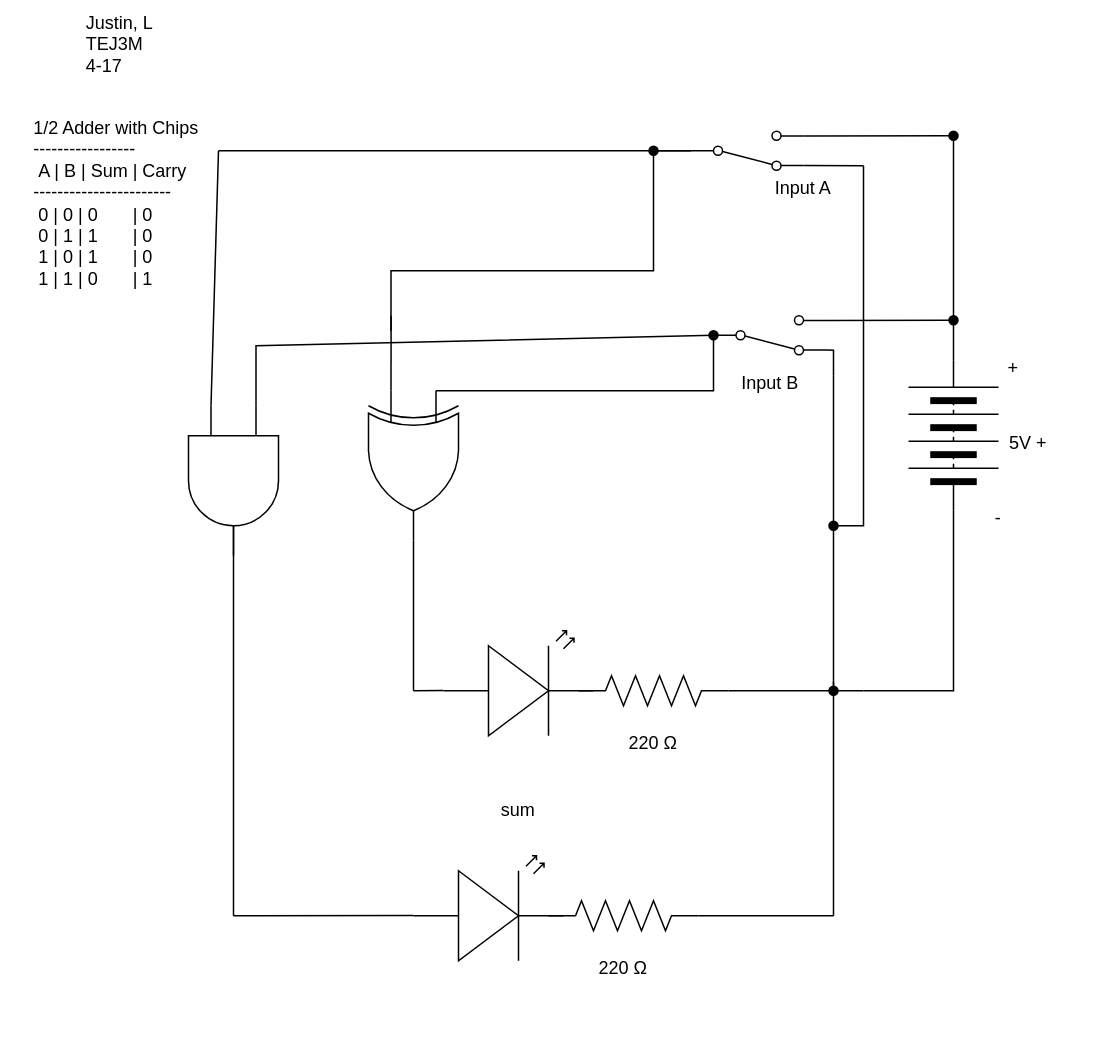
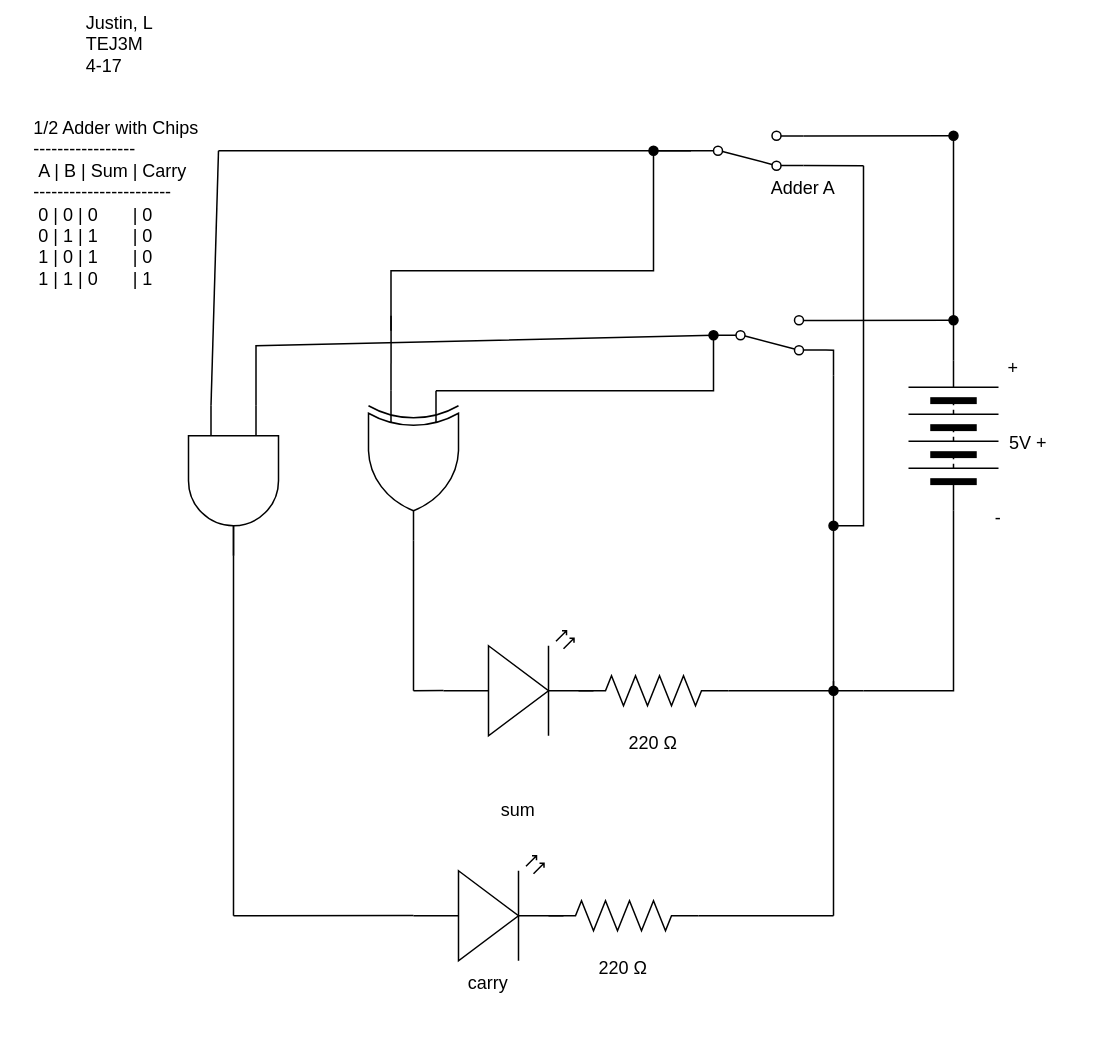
  <mxCell id="0" />
  <mxCell id="1" parent="0" />
  <mxCell id="2" style="edgeStyle=none;html=1;exitX=0;exitY=0.25;exitDx=0;exitDy=0;exitPerimeter=0;entryX=0;entryY=0.5;entryDx=0;entryDy=0;endArrow=oval;endFill=1;rounded=0;startArrow=none;startFill=0;" parent="1" target="6" edge="1"><mxGeometry relative="1" as="geometry"><Array as="points"><mxPoint x="475" y="260" /></Array><mxPoint x="290" y="260" as="sourcePoint" /></mxGeometry></mxCell>
  <mxCell id="3" style="edgeStyle=none;rounded=0;html=1;endArrow=oval;endFill=1;startArrow=none;startFill=0;" parent="1" edge="1"><mxGeometry relative="1" as="geometry"><mxPoint x="555" y="460" as="targetPoint" /><mxPoint x="555" y="250" as="sourcePoint" /><Array as="points"><mxPoint x="555" y="270" /></Array></mxGeometry></mxCell>
  <mxCell id="4" style="edgeStyle=none;html=1;exitX=1;exitY=0.12;exitDx=0;exitDy=0;endArrow=oval;endFill=1;startArrow=none;startFill=0;" parent="1" source="6" edge="1"><mxGeometry relative="1" as="geometry"><mxPoint x="635" y="213" as="targetPoint" /></mxGeometry></mxCell>
  <mxCell id="5" style="edgeStyle=none;rounded=0;jumpStyle=none;html=1;exitX=1;exitY=0.88;exitDx=0;exitDy=0;strokeColor=default;strokeWidth=1;startArrow=none;startFill=0;endArrow=none;endFill=0;endSize=6;" parent="1" source="6" edge="1"><mxGeometry relative="1" as="geometry"><mxPoint x="555" y="246.884" as="targetPoint" /><Array as="points"><mxPoint x="555" y="233" /><mxPoint x="555" y="250" /></Array></mxGeometry></mxCell>
  <mxCell id="6" value="" style="shape=mxgraph.electrical.electro-mechanical.twoWaySwitch;aspect=fixed;elSwitchState=2;flipV=1;" parent="1" vertex="1"><mxGeometry x="475" y="210" width="75" height="26" as="geometry" /></mxCell>
  <mxCell id="7" style="edgeStyle=none;html=1;exitX=0;exitY=0.57;exitDx=0;exitDy=0;exitPerimeter=0;endArrow=none;endFill=0;entryX=1;entryY=0.5;entryDx=0;entryDy=0;entryPerimeter=0;" parent="1" source="8" edge="1"><mxGeometry relative="1" as="geometry"><mxPoint x="275" y="460" as="targetPoint" /></mxGeometry></mxCell>
  <mxCell id="8" value="" style="verticalLabelPosition=bottom;shadow=0;dashed=0;align=center;html=1;verticalAlign=top;shape=mxgraph.electrical.opto_electronics.led_2;pointerEvents=1;" parent="1" vertex="1"><mxGeometry x="295" y="420" width="100" height="70" as="geometry" /></mxCell>
  <mxCell id="9" style="edgeStyle=none;rounded=0;html=1;startArrow=none;startFill=0;endArrow=none;endFill=0;" parent="1" source="10" edge="1"><mxGeometry relative="1" as="geometry"><mxPoint x="575" y="460" as="targetPoint" /></mxGeometry></mxCell>
  <mxCell id="10" value="" style="pointerEvents=1;verticalLabelPosition=bottom;shadow=0;dashed=0;align=center;html=1;verticalAlign=top;shape=mxgraph.electrical.resistors.resistor_2;" parent="1" vertex="1"><mxGeometry x="385" y="450" width="100" height="20" as="geometry" /></mxCell>
  <mxCell id="11" style="edgeStyle=none;rounded=0;html=1;exitX=1;exitY=0.5;exitDx=0;exitDy=0;startArrow=none;startFill=0;endArrow=none;endFill=0;" parent="1" source="13" edge="1"><mxGeometry relative="1" as="geometry"><mxPoint x="575" y="460" as="targetPoint" /><mxPoint x="585" y="370" as="sourcePoint" /><Array as="points"><mxPoint x="635" y="460" /></Array></mxGeometry></mxCell>
  <mxCell id="12" style="edgeStyle=none;html=1;exitX=0;exitY=0.5;exitDx=0;exitDy=0;endArrow=none;endFill=0;" parent="1" source="13" edge="1"><mxGeometry relative="1" as="geometry"><mxPoint x="635" y="90" as="targetPoint" /><Array as="points"><mxPoint x="635" y="220" /></Array></mxGeometry></mxCell>
  <mxCell id="13" value="" style="pointerEvents=1;verticalLabelPosition=bottom;shadow=0;dashed=0;align=center;html=1;verticalAlign=top;shape=mxgraph.electrical.miscellaneous.batteryStack;rotation=90;flipV=0;flipH=1;" parent="1" vertex="1"><mxGeometry x="585" y="260" width="100" height="60" as="geometry" /></mxCell>
  <mxCell id="14" value="1/2 Adder with Chips&lt;br&gt;-----------------&lt;br&gt;&amp;nbsp;A | B | Sum | Carry&lt;br&gt;-----------------------&lt;br&gt;&amp;nbsp;0 | 0 | 0&amp;nbsp; &amp;nbsp; &amp;nbsp; &amp;nbsp;| 0&lt;br&gt;&amp;nbsp;0 | 1 | 1&amp;nbsp; &amp;nbsp; &amp;nbsp; &amp;nbsp;| 0&lt;br&gt;&amp;nbsp;1 | 0 | 1&amp;nbsp; &amp;nbsp; &amp;nbsp; &amp;nbsp;| 0&lt;br&gt;&amp;nbsp;1 | 1 | 0&amp;nbsp; &amp;nbsp; &amp;nbsp; &amp;nbsp;| 1" style="text;strokeColor=none;align=left;fillColor=none;html=1;verticalAlign=middle;whiteSpace=wrap;rounded=0;" parent="1" vertex="1"><mxGeometry x="20" y="80" width="130" height="109" as="geometry" /></mxCell>
  <mxCell id="15" value="Justin, L&lt;br&gt;TEJ3M&lt;br&gt;4-17&lt;br&gt;&lt;span style=&quot;color: rgba(0, 0, 0, 0); font-family: monospace; font-size: 0px;&quot;&gt;%3CmxGraphModel%3E%3Croot%3E%3CmxCell%20id%3D%220%22%2F%3E%3CmxCell%20id%3D%221%22%20parent%3D%220%22%2F%3E%3CmxCell%20id%3D%222%22%20value%3D%225%20V%22%20style%3D%22text%3BstrokeColor%3Dnone%3Balign%3Dcenter%3BfillColor%3Dnone%3Bhtml%3D1%3BverticalAlign%3Dmiddle%3BwhiteSpace%3Dwrap%3Brounded%3D0%3B%22%20vertex%3D%221%22%20parent%3D%221%22%3E%3CmxGeometry%20x%3D%22550%22%20y%3D%22275%22%20width%3D%2260%22%20height%3D%2230%22%20as%3D%22geometry%22%2F%3E%3C%2FmxCell%3E%3C%2Froot%3E%3C%2FmxGraphModel%3E&lt;/span&gt;" style="text;strokeColor=none;align=left;fillColor=none;html=1;verticalAlign=middle;whiteSpace=wrap;rounded=0;" parent="1" vertex="1"><mxGeometry x="55" y="20" width="60" height="31" as="geometry" /></mxCell>
  <mxCell id="16" value="5V +" style="text;strokeColor=none;align=center;fillColor=none;html=1;verticalAlign=middle;whiteSpace=wrap;rounded=0;" parent="1" vertex="1"><mxGeometry x="655" y="280" width="60" height="30" as="geometry" /></mxCell>
  <mxCell id="17" value="220 Ω" style="text;strokeColor=none;align=center;fillColor=none;html=1;verticalAlign=middle;whiteSpace=wrap;rounded=0;labelBackgroundColor=none;" parent="1" vertex="1"><mxGeometry x="405" y="480" width="60" height="30" as="geometry" /></mxCell>
- <mxCell id="18" value="Input B" style="text;strokeColor=none;align=center;fillColor=none;html=1;verticalAlign=middle;whiteSpace=wrap;rounded=0;labelBackgroundColor=none;" parent="1" vertex="1"><mxGeometry x="482.5" y="240" width="60" height="30" as="geometry" /></mxCell>
  <mxCell id="19" value="sum" style="text;strokeColor=none;align=center;fillColor=none;html=1;verticalAlign=middle;whiteSpace=wrap;rounded=0;labelBackgroundColor=none;" parent="1" vertex="1"><mxGeometry x="315" y="525" width="60" height="30" as="geometry" /></mxCell>
  <mxCell id="20" value="+" style="text;strokeColor=none;align=center;fillColor=none;html=1;verticalAlign=middle;whiteSpace=wrap;rounded=0;" parent="1" vertex="1"><mxGeometry x="645" y="230" width="60" height="30" as="geometry" /></mxCell>
  <mxCell id="21" value="-" style="text;strokeColor=none;align=center;fillColor=none;html=1;verticalAlign=middle;whiteSpace=wrap;rounded=0;" parent="1" vertex="1"><mxGeometry x="635" y="330" width="60" height="30" as="geometry" /></mxCell>
- <mxCell id="22" value="Input A" style="text;strokeColor=none;align=center;fillColor=none;html=1;verticalAlign=middle;whiteSpace=wrap;rounded=0;labelBackgroundColor=none;" parent="1" vertex="1"><mxGeometry x="505" y="110" width="60" height="30" as="geometry" /></mxCell>
+ <mxCell id="22" value="Adder A" style="text;strokeColor=none;align=center;fillColor=none;html=1;verticalAlign=middle;whiteSpace=wrap;rounded=0;labelBackgroundColor=none;" parent="1" vertex="1"><mxGeometry x="505" y="110" width="60" height="30" as="geometry" /></mxCell>
  <mxCell id="23" style="edgeStyle=none;html=1;endArrow=oval;endFill=1;rounded=0;startArrow=none;startFill=0;strokeColor=default;strokeWidth=1;endSize=6;jumpStyle=none;" parent="1" edge="1"><mxGeometry relative="1" as="geometry"><mxPoint x="555" y="350" as="targetPoint" /><mxPoint x="575" y="110" as="sourcePoint" /><Array as="points"><mxPoint x="575" y="350" /><mxPoint x="555" y="350" /></Array></mxGeometry></mxCell>
  <mxCell id="24" style="edgeStyle=none;rounded=0;html=1;exitX=1;exitY=0.88;exitDx=0;exitDy=0;startArrow=none;startFill=0;endArrow=none;endFill=0;" parent="1" source="29" edge="1"><mxGeometry relative="1" as="geometry"><mxPoint x="575" y="110" as="targetPoint" /></mxGeometry></mxCell>
  <mxCell id="25" style="edgeStyle=none;rounded=0;jumpStyle=none;html=1;exitX=1;exitY=0.12;exitDx=0;exitDy=0;strokeColor=default;strokeWidth=1;startArrow=none;startFill=0;endArrow=oval;endFill=1;endSize=6;" parent="1" source="29" edge="1"><mxGeometry relative="1" as="geometry"><mxPoint x="635" y="90" as="targetPoint" /></mxGeometry></mxCell>
  <mxCell id="26" style="edgeStyle=none;rounded=0;html=1;endArrow=none;endFill=0;startArrow=oval;startFill=1;" parent="1" edge="1"><mxGeometry relative="1" as="geometry"><mxPoint x="260" y="220" as="targetPoint" /><Array as="points"><mxPoint x="435" y="180" /><mxPoint x="260" y="180" /></Array><mxPoint x="435" y="100" as="sourcePoint" /></mxGeometry></mxCell>
  <mxCell id="27" style="edgeStyle=none;html=1;exitX=0;exitY=0.5;exitDx=0;exitDy=0;startArrow=none;startFill=0;endArrow=none;endFill=0;" edge="1" parent="1" source="29"><mxGeometry relative="1" as="geometry"><mxPoint x="435" y="100" as="targetPoint" /></mxGeometry></mxCell>
  <mxCell id="28" style="edgeStyle=none;rounded=0;html=1;exitX=0;exitY=0.5;exitDx=0;exitDy=0;startArrow=none;startFill=0;endArrow=none;endFill=0;fillColor=none;" edge="1" parent="1" source="29"><mxGeometry relative="1" as="geometry"><mxPoint x="145" y="100" as="targetPoint" /></mxGeometry></mxCell>
  <mxCell id="29" value="" style="shape=mxgraph.electrical.electro-mechanical.twoWaySwitch;aspect=fixed;elSwitchState=2;flipV=1;" parent="1" vertex="1"><mxGeometry x="460" y="87" width="75" height="26" as="geometry" /></mxCell>
  <mxCell id="30" value="" style="edgeStyle=none;orthogonalLoop=1;jettySize=auto;html=1;rounded=0;strokeColor=default;strokeWidth=1;startArrow=none;startFill=0;endArrow=none;endFill=0;endSize=6;jumpStyle=none;" parent="1" edge="1"><mxGeometry width="80" relative="1" as="geometry"><mxPoint x="555" y="250" as="sourcePoint" /><mxPoint x="555" y="250" as="targetPoint" /><Array as="points" /></mxGeometry></mxCell>
  <mxCell id="31" style="edgeStyle=none;html=1;exitX=0;exitY=0.75;exitDx=0;exitDy=0;exitPerimeter=0;endArrow=none;endFill=0;" parent="1" edge="1"><mxGeometry relative="1" as="geometry"><mxPoint x="260.062" y="210" as="targetPoint" /><mxPoint x="260" y="260" as="sourcePoint" /></mxGeometry></mxCell>
  <mxCell id="32" style="edgeStyle=none;html=1;endArrow=none;endFill=0;" parent="1" source="33" edge="1"><mxGeometry relative="1" as="geometry"><mxPoint x="275" y="460" as="targetPoint" /></mxGeometry></mxCell>
  <mxCell id="33" value="" style="verticalLabelPosition=bottom;shadow=0;dashed=0;align=center;html=1;verticalAlign=top;shape=mxgraph.electrical.logic_gates.logic_gate;operation=xor;rotation=90;" parent="1" vertex="1"><mxGeometry x="225" y="280" width="100" height="60" as="geometry" /></mxCell>
  <mxCell id="34" style="edgeStyle=none;html=1;exitX=0;exitY=0.57;exitDx=0;exitDy=0;exitPerimeter=0;endArrow=none;endFill=0;" edge="1" parent="1" source="35"><mxGeometry relative="1" as="geometry"><mxPoint x="155" y="610" as="targetPoint" /></mxGeometry></mxCell>
  <mxCell id="35" value="" style="verticalLabelPosition=bottom;shadow=0;dashed=0;align=center;html=1;verticalAlign=top;shape=mxgraph.electrical.opto_electronics.led_2;pointerEvents=1;" vertex="1" parent="1"><mxGeometry x="275" y="570" width="100" height="70" as="geometry" /></mxCell>
  <mxCell id="36" style="edgeStyle=none;rounded=0;html=1;startArrow=none;startFill=0;endArrow=none;endFill=0;" edge="1" parent="1" source="37"><mxGeometry relative="1" as="geometry"><mxPoint x="555" y="610" as="targetPoint" /></mxGeometry></mxCell>
  <mxCell id="37" value="" style="pointerEvents=1;verticalLabelPosition=bottom;shadow=0;dashed=0;align=center;html=1;verticalAlign=top;shape=mxgraph.electrical.resistors.resistor_2;" vertex="1" parent="1"><mxGeometry x="365" y="600" width="100" height="20" as="geometry" /></mxCell>
  <mxCell id="38" value="220 Ω" style="text;strokeColor=none;align=center;fillColor=none;html=1;verticalAlign=middle;whiteSpace=wrap;rounded=0;labelBackgroundColor=none;" vertex="1" parent="1"><mxGeometry x="385" y="630" width="60" height="30" as="geometry" /></mxCell>
+ <mxCell id="39" value="carry" style="text;strokeColor=none;align=center;fillColor=none;html=1;verticalAlign=middle;whiteSpace=wrap;rounded=0;labelBackgroundColor=none;" vertex="1" parent="1"><mxGeometry x="295" y="640" width="60" height="30" as="geometry" /></mxCell>
  <mxCell id="40" value="" style="edgeStyle=none;orthogonalLoop=1;jettySize=auto;html=1;endArrow=none;endFill=0;" edge="1" parent="1"><mxGeometry width="80" relative="1" as="geometry"><mxPoint x="555" y="453.6" as="sourcePoint" /><mxPoint x="555" y="610" as="targetPoint" /><Array as="points" /></mxGeometry></mxCell>
  <mxCell id="41" value="" style="edgeStyle=none;orthogonalLoop=1;jettySize=auto;html=1;endArrow=none;endFill=0;startArrow=none;" edge="1" parent="1" source="45"><mxGeometry width="80" relative="1" as="geometry"><mxPoint x="155" y="330" as="sourcePoint" /><mxPoint x="155" y="610" as="targetPoint" /><Array as="points" /></mxGeometry></mxCell>
  <mxCell id="42" value="" style="edgeStyle=none;orthogonalLoop=1;jettySize=auto;html=1;endArrow=none;endFill=0;" edge="1" parent="1" target="45"><mxGeometry width="80" relative="1" as="geometry"><mxPoint x="155" y="330" as="sourcePoint" /><mxPoint x="155" y="610" as="targetPoint" /><Array as="points" /></mxGeometry></mxCell>
  <mxCell id="43" style="edgeStyle=none;html=1;exitX=0;exitY=0.25;exitDx=0;exitDy=0;exitPerimeter=0;entryX=0;entryY=0.5;entryDx=0;entryDy=0;startArrow=none;startFill=0;endArrow=none;endFill=0;rounded=0;" edge="1" parent="1" source="45" target="6"><mxGeometry relative="1" as="geometry"><Array as="points"><mxPoint x="170" y="230" /></Array></mxGeometry></mxCell>
  <mxCell id="44" style="edgeStyle=none;rounded=0;html=1;exitX=0;exitY=0.75;exitDx=0;exitDy=0;exitPerimeter=0;startArrow=none;startFill=0;endArrow=none;endFill=0;fillColor=none;" edge="1" parent="1" source="45"><mxGeometry relative="1" as="geometry"><mxPoint x="145" y="100" as="targetPoint" /></mxGeometry></mxCell>
  <mxCell id="45" value="" style="verticalLabelPosition=bottom;shadow=0;dashed=0;align=center;html=1;verticalAlign=top;shape=mxgraph.electrical.logic_gates.logic_gate;operation=and;rotation=90;" vertex="1" parent="1"><mxGeometry x="105" y="290" width="100" height="60" as="geometry" /></mxCell>
